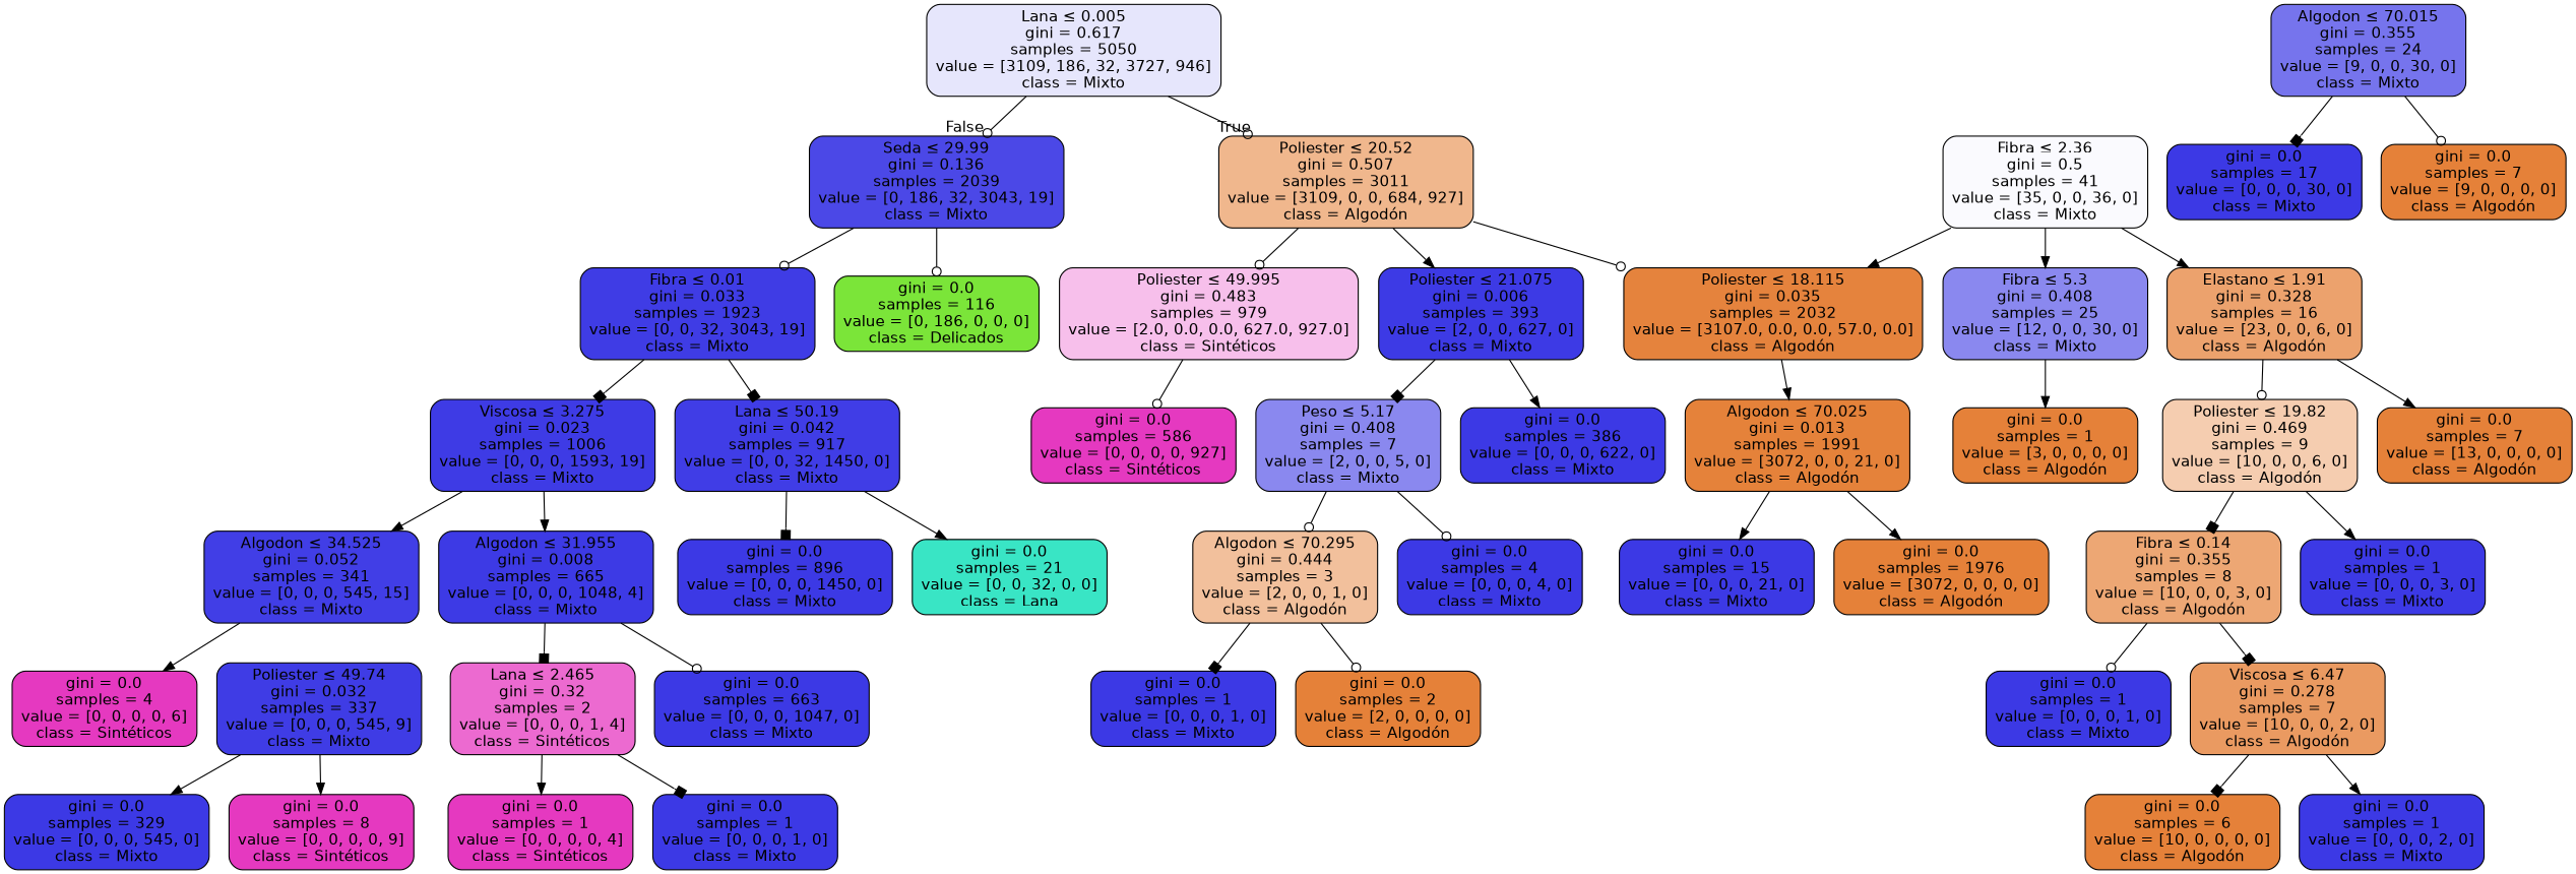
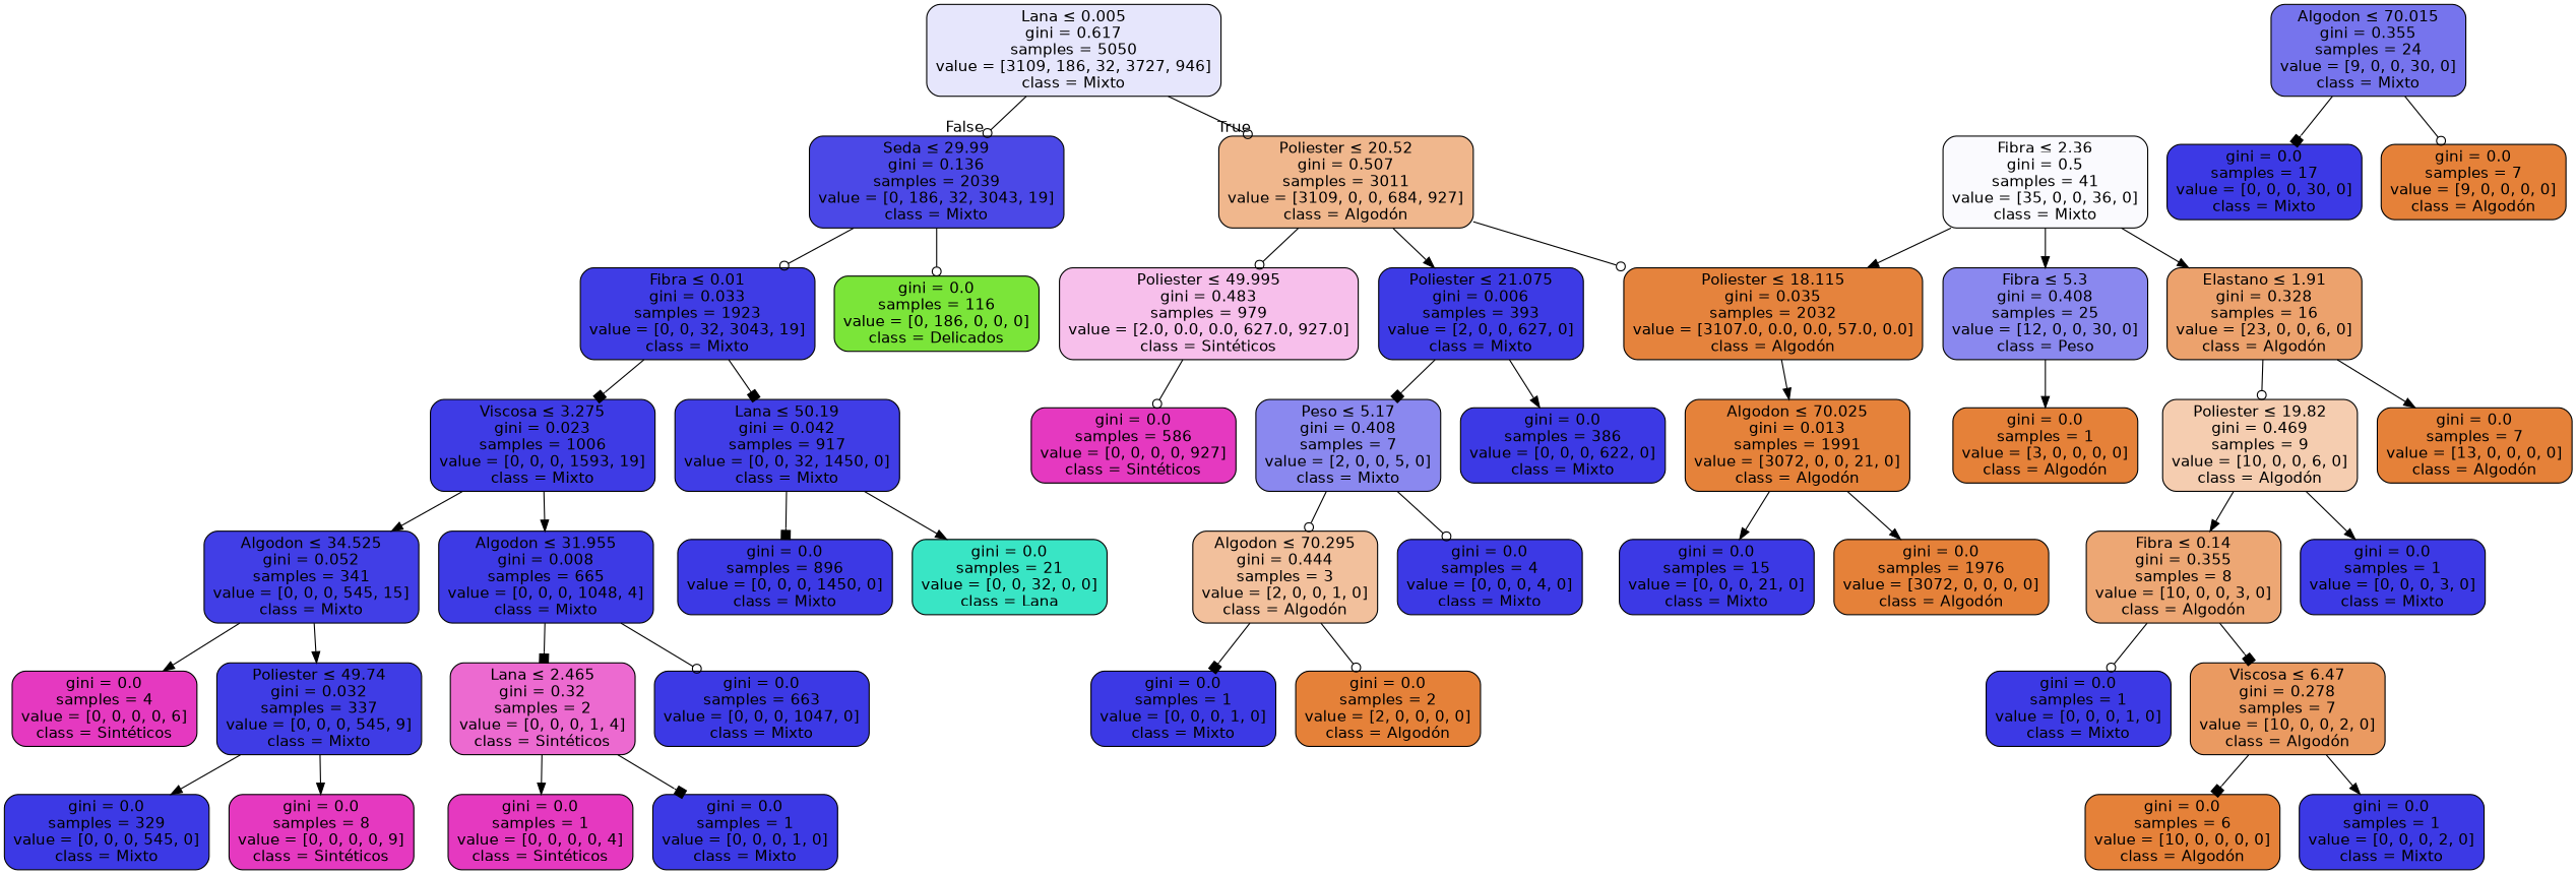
  digraph {
    node [color=black fillcolor="#3c39e5" fontname=helvetica shape=box style="filled, rounded"]
    edge [arrowhead=normal fontname=helvetica]
    n1 [fillcolor="#e6e6fc" label=<Lana &le; 0.005<br/>gini = 0.617<br/>samples = 5050<br/>value = [3109, 186, 32, 3727, 946]<br/>class = Mixto>]
    n2 [fillcolor="#f0b78d" label=<Poliester &le; 20.52<br/>gini = 0.507<br/>samples = 3011<br/>value = [3109, 0, 0, 684, 927]<br/>class = Algodón>]
    n3 [fillcolor="#4b48e7" label=<Seda &le; 29.99<br/>gini = 0.136<br/>samples = 2039<br/>value = [0, 186, 32, 3043, 19]<br/>class = Mixto>]
    n4 [fillcolor="#e5833d" label=<Poliester &le; 18.115<br/>gini = 0.035<br/>samples = 2032<br/>value = [3107.0, 0.0, 0.0, 57.0, 0.0]<br/>class = Algodón>]
    n5 [fillcolor="#f7bfeb" label=<Poliester &le; 49.995<br/>gini = 0.483<br/>samples = 979<br/>value = [2.0, 0.0, 0.0, 627.0, 927.0]<br/>class = Sintéticos>]
    n6 [fillcolor="#3d3ae5" label=<Poliester &le; 21.075<br/>gini = 0.006<br/>samples = 393<br/>value = [2, 0, 0, 627, 0]<br/>class = Mixto>]
    n7 [fillcolor="#3f3ce5" label=<Fibra &le; 0.01<br/>gini = 0.033<br/>samples = 1923<br/>value = [0, 0, 32, 3043, 19]<br/>class = Mixto>]
    n8 [fillcolor="#7be539" label=<gini = 0.0<br/>samples = 116<br/>value = [0, 186, 0, 0, 0]<br/>class = Delicados>]
    n9 [fillcolor="#e5823a" label=<Algodon &le; 70.025<br/>gini = 0.013<br/>samples = 1991<br/>value = [3072, 0, 0, 21, 0]<br/>class = Algodón>]
    n10 [fillcolor="#e539c0" label=<gini = 0.0<br/>samples = 586<br/>value = [0, 0, 0, 0, 927]<br/>class = Sintéticos>]
    n11 [label=<gini = 0.0<br/>samples = 15<br/>value = [0, 0, 0, 21, 0]<br/>class = Mixto>]
    n12 [fillcolor="#e58139" label=<gini = 0.0<br/>samples = 1976<br/>value = [3072, 0, 0, 0, 0]<br/>class = Algodón>]
    n13 [fillcolor="#fafafe" label=<Fibra &le; 2.36<br/>gini = 0.5<br/>samples = 41<br/>value = [35, 0, 0, 36, 0]<br/>class = Mixto>]
    n14 [fillcolor="#eca26d" label=<Elastano &le; 1.91<br/>gini = 0.328<br/>samples = 16<br/>value = [23, 0, 0, 6, 0]<br/>class = Algodón>]
-   n15 [fillcolor="#8a88ef" label=<Fibra &le; 5.3<br/>gini = 0.408<br/>samples = 25<br/>value = [12, 0, 0, 30, 0]<br/>class = Mixto>]
+   n15 [fillcolor="#8a88ef" label=<Fibra &le; 5.3<br/>gini = 0.408<br/>samples = 25<br/>value = [12, 0, 0, 30, 0]<br/>class = Peso>]
    n16 [fillcolor="#e58139" label=<gini = 0.0<br/>samples = 7<br/>value = [13, 0, 0, 0, 0]<br/>class = Algodón>]
    n17 [fillcolor="#f5cdb0" label=<Poliester &le; 19.82<br/>gini = 0.469<br/>samples = 9<br/>value = [10, 0, 0, 6, 0]<br/>class = Algodón>]
    n18 [fillcolor="#e58139" label=<gini = 0.0<br/>samples = 1<br/>value = [3, 0, 0, 0, 0]<br/>class = Algodón>]
    n19 [fillcolor="#eda774" label=<Fibra &le; 0.14<br/>gini = 0.355<br/>samples = 8<br/>value = [10, 0, 0, 3, 0]<br/>class = Algodón>]
    n20 [label=<gini = 0.0<br/>samples = 1<br/>value = [0, 0, 0, 3, 0]<br/>class = Mixto>]
    n21 [label=<gini = 0.0<br/>samples = 1<br/>value = [0, 0, 0, 1, 0]<br/>class = Mixto>]
    n22 [fillcolor="#ea9a61" label=<Viscosa &le; 6.47<br/>gini = 0.278<br/>samples = 7<br/>value = [10, 0, 0, 2, 0]<br/>class = Algodón>]
    n23 [fillcolor="#e58139" label=<gini = 0.0<br/>samples = 6<br/>value = [10, 0, 0, 0, 0]<br/>class = Algodón>]
    n24 [label=<gini = 0.0<br/>samples = 1<br/>value = [0, 0, 0, 2, 0]<br/>class = Mixto>]
    n25 [fillcolor="#7674ed" label=<Algodon &le; 70.015<br/>gini = 0.355<br/>samples = 24<br/>value = [9, 0, 0, 30, 0]<br/>class = Mixto>]
    n26 [label=<gini = 0.0<br/>samples = 17<br/>value = [0, 0, 0, 30, 0]<br/>class = Mixto>]
    n27 [fillcolor="#e58139" label=<gini = 0.0<br/>samples = 7<br/>value = [9, 0, 0, 0, 0]<br/>class = Algodón>]
    n28 [fillcolor="#8a88ef" label=<Peso &le; 5.17<br/>gini = 0.408<br/>samples = 7<br/>value = [2, 0, 0, 5, 0]<br/>class = Mixto>]
    n29 [label=<gini = 0.0<br/>samples = 386<br/>value = [0, 0, 0, 622, 0]<br/>class = Mixto>]
    n30 [fillcolor="#f2c09c" label=<Algodon &le; 70.295<br/>gini = 0.444<br/>samples = 3<br/>value = [2, 0, 0, 1, 0]<br/>class = Algodón>]
    n31 [label=<gini = 0.0<br/>samples = 4<br/>value = [0, 0, 0, 4, 0]<br/>class = Mixto>]
    n32 [label=<gini = 0.0<br/>samples = 1<br/>value = [0, 0, 0, 1, 0]<br/>class = Mixto>]
    n33 [fillcolor="#e58139" label=<gini = 0.0<br/>samples = 2<br/>value = [2, 0, 0, 0, 0]<br/>class = Algodón>]
    n34 [fillcolor="#403de6" label=<Lana &le; 50.19<br/>gini = 0.042<br/>samples = 917<br/>value = [0, 0, 32, 1450, 0]<br/>class = Mixto>]
    n35 [fillcolor="#3e3be5" label=<Viscosa &le; 3.275<br/>gini = 0.023<br/>samples = 1006<br/>value = [0, 0, 0, 1593, 19]<br/>class = Mixto>]
    n36 [label=<gini = 0.0<br/>samples = 896<br/>value = [0, 0, 0, 1450, 0]<br/>class = Mixto>]
    n37 [fillcolor="#39e5c5" label=<gini = 0.0<br/>samples = 21<br/>value = [0, 0, 32, 0, 0]<br/>class = Lana>]
    n38 [fillcolor="#413ee6" label=<Algodon &le; 34.525<br/>gini = 0.052<br/>samples = 341<br/>value = [0, 0, 0, 545, 15]<br/>class = Mixto>]
    n39 [fillcolor="#3d3ae5" label=<Algodon &le; 31.955<br/>gini = 0.008<br/>samples = 665<br/>value = [0, 0, 0, 1048, 4]<br/>class = Mixto>]
    n40 [fillcolor="#e539c0" label=<gini = 0.0<br/>samples = 4<br/>value = [0, 0, 0, 0, 6]<br/>class = Sintéticos>]
    n41 [fillcolor="#3f3ce5" label=<Poliester &le; 49.74<br/>gini = 0.032<br/>samples = 337<br/>value = [0, 0, 0, 545, 9]<br/>class = Mixto>]
    n42 [fillcolor="#ec6ad0" label=<Lana &le; 2.465<br/>gini = 0.32<br/>samples = 2<br/>value = [0, 0, 0, 1, 4]<br/>class = Sintéticos>]
    n43 [label=<gini = 0.0<br/>samples = 663<br/>value = [0, 0, 0, 1047, 0]<br/>class = Mixto>]
    n44 [label=<gini = 0.0<br/>samples = 329<br/>value = [0, 0, 0, 545, 0]<br/>class = Mixto>]
    n45 [fillcolor="#e539c0" label=<gini = 0.0<br/>samples = 8<br/>value = [0, 0, 0, 0, 9]<br/>class = Sintéticos>]
    n46 [fillcolor="#e539c0" label=<gini = 0.0<br/>samples = 1<br/>value = [0, 0, 0, 0, 4]<br/>class = Sintéticos>]
    n47 [label=<gini = 0.0<br/>samples = 1<br/>value = [0, 0, 0, 1, 0]<br/>class = Mixto>]
    n1 -> n2 [arrowhead=odot headlabel=True labelangle=45 labeldistance=2.5]
    n1 -> n3 [arrowhead=odot headlabel=False labelangle=-45 labeldistance=2.5]
    n2 -> n4 [arrowhead=odot]
    n2 -> n5 [arrowhead=odot]
    n2 -> n6
    n3 -> n7 [arrowhead=odot]
    n3 -> n8 [arrowhead=odot]
    n4 -> n9
    n5 -> n10 [arrowhead=odot]
    n6 -> n28 [arrowhead=box]
    n6 -> n29
    n7 -> n34 [arrowhead=box]
    n7 -> n35 [arrowhead=box]
    n9 -> n11
    n9 -> n12
    n13 -> n4
    n13 -> n14
    n13 -> n15
    n14 -> n16
    n14 -> n17 [arrowhead=odot]
    n15 -> n18
-   n17 -> n19 [arrowhead=box]
+   n17 -> n19
    n17 -> n20
    n19 -> n21 [arrowhead=odot]
    n19 -> n22 [arrowhead=box]
    n22 -> n23 [arrowhead=box]
    n22 -> n24
    n25 -> n26 [arrowhead=box]
    n25 -> n27 [arrowhead=odot]
    n28 -> n30 [arrowhead=odot]
    n28 -> n31 [arrowhead=odot]
    n30 -> n32 [arrowhead=box]
    n30 -> n33 [arrowhead=odot]
    n34 -> n36 [arrowhead=box]
    n34 -> n37
    n35 -> n38
    n35 -> n39
    n38 -> n40
+   n38 -> n41
    n39 -> n42 [arrowhead=box]
    n39 -> n43 [arrowhead=odot]
    n41 -> n44
    n41 -> n45
    n42 -> n46
    n42 -> n47 [arrowhead=box]
  }
